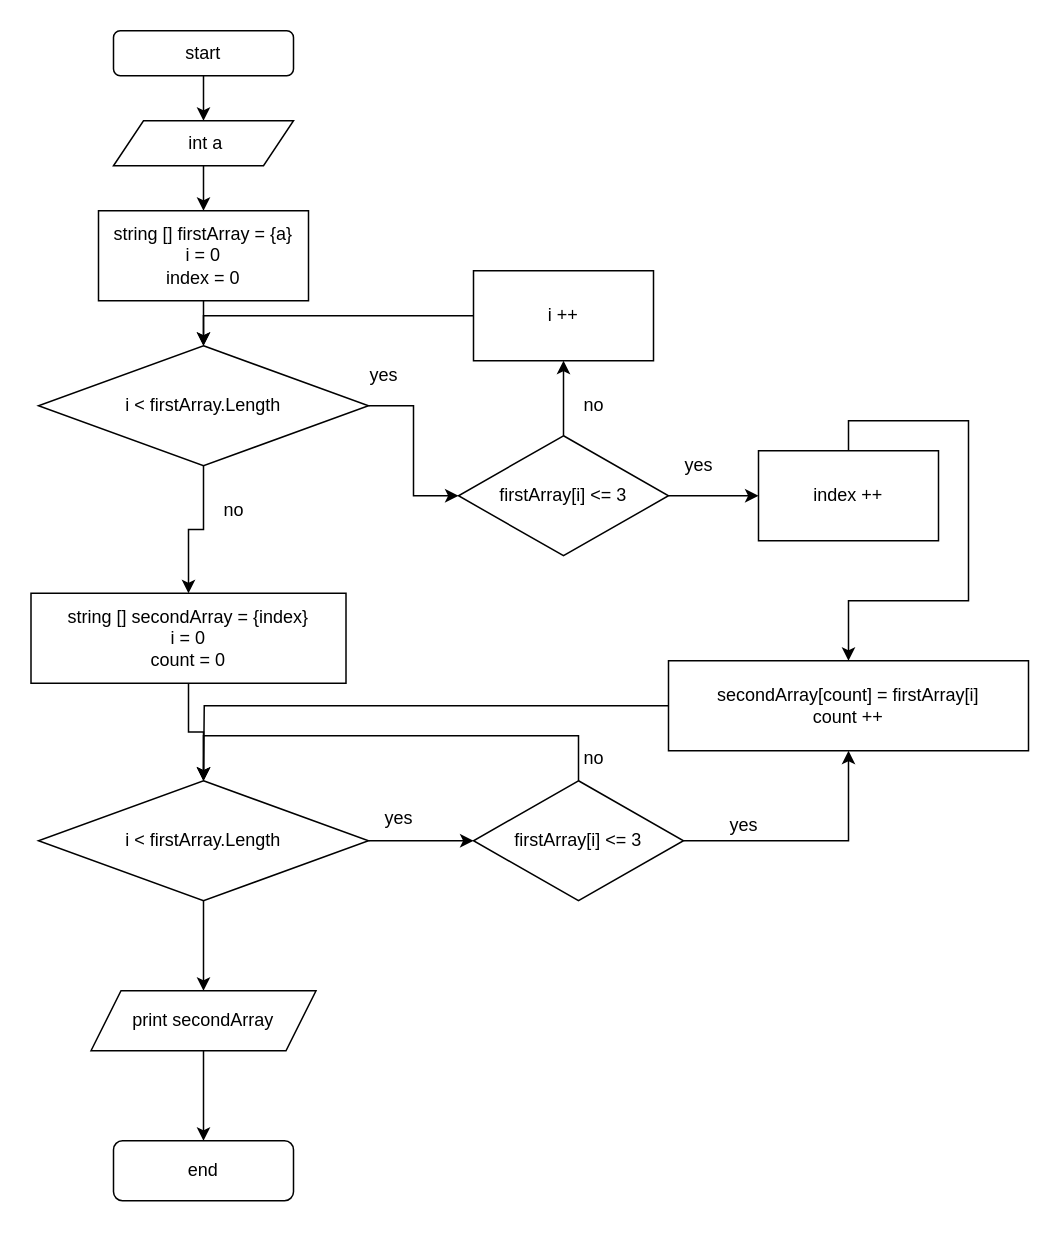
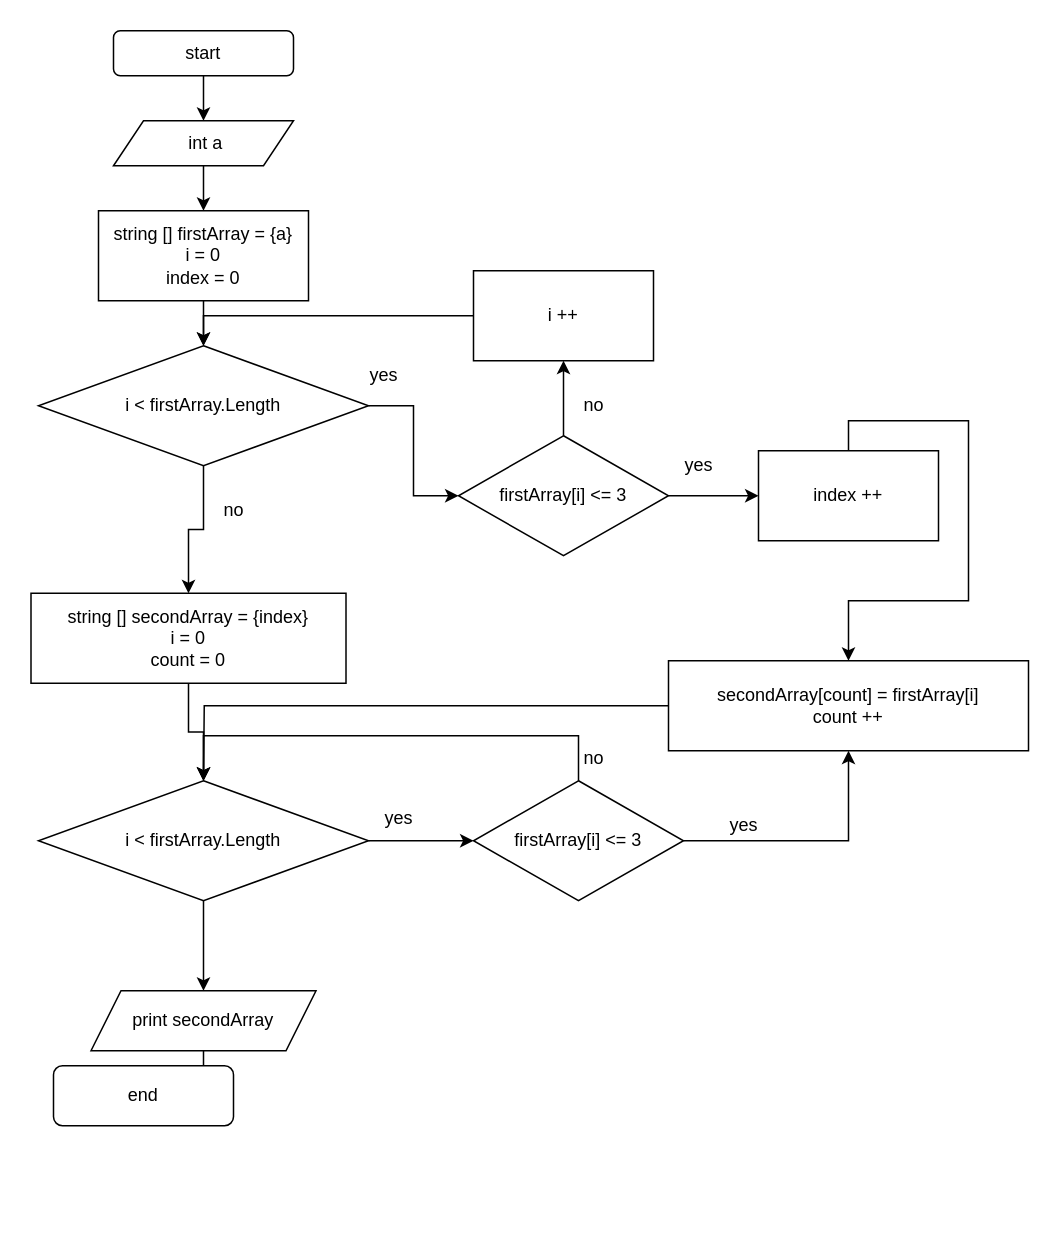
  <mxCell id="0" />
  <mxCell id="1" parent="0" />
  <mxCell id="2" value="" style="edgeStyle=orthogonalEdgeStyle;rounded=0;orthogonalLoop=1;jettySize=auto;html=1;" edge="1" parent="1" source="3" target="5"><mxGeometry relative="1" as="geometry" /></mxCell>
  <mxCell id="3" value="start" style="rounded=1;whiteSpace=wrap;html=1;" vertex="1" parent="1"><mxGeometry x="75" y="20" width="120" height="30" as="geometry" /></mxCell>
  <mxCell id="4" value="" style="edgeStyle=orthogonalEdgeStyle;rounded=0;orthogonalLoop=1;jettySize=auto;html=1;" edge="1" parent="1" source="5" target="7"><mxGeometry relative="1" as="geometry" /></mxCell>
  <mxCell id="5" value="&amp;nbsp;int a" style="shape=parallelogram;perimeter=parallelogramPerimeter;whiteSpace=wrap;html=1;fixedSize=1;" vertex="1" parent="1"><mxGeometry x="75" y="80" width="120" height="30" as="geometry" /></mxCell>
  <mxCell id="6" value="" style="edgeStyle=orthogonalEdgeStyle;rounded=0;orthogonalLoop=1;jettySize=auto;html=1;" edge="1" parent="1" source="7" target="13"><mxGeometry relative="1" as="geometry" /></mxCell>
  <mxCell id="7" value="string [] firstArray = {a}&lt;br&gt;i = 0&lt;br&gt;index = 0" style="rounded=0;whiteSpace=wrap;html=1;" vertex="1" parent="1"><mxGeometry x="65" y="140" width="140" height="60" as="geometry" /></mxCell>
  <mxCell id="8" value="" style="edgeStyle=orthogonalEdgeStyle;rounded=0;orthogonalLoop=1;jettySize=auto;html=1;" edge="1" parent="1" source="10" target="15"><mxGeometry relative="1" as="geometry" /></mxCell>
  <mxCell id="9" style="edgeStyle=orthogonalEdgeStyle;rounded=0;orthogonalLoop=1;jettySize=auto;html=1;exitX=0.5;exitY=0;exitDx=0;exitDy=0;entryX=0.5;entryY=1;entryDx=0;entryDy=0;" edge="1" parent="1" source="10" target="17"><mxGeometry relative="1" as="geometry" /></mxCell>
  <mxCell id="10" value="firstArray[i] &amp;lt;= 3" style="rhombus;whiteSpace=wrap;html=1;" vertex="1" parent="1"><mxGeometry x="305" y="290" width="140" height="80" as="geometry" /></mxCell>
  <mxCell id="11" style="edgeStyle=orthogonalEdgeStyle;rounded=0;orthogonalLoop=1;jettySize=auto;html=1;exitX=1;exitY=0.5;exitDx=0;exitDy=0;entryX=0;entryY=0.5;entryDx=0;entryDy=0;" edge="1" parent="1" source="13" target="10"><mxGeometry relative="1" as="geometry"><Array as="points"><mxPoint x="275" y="270" /><mxPoint x="275" y="330" /></Array></mxGeometry></mxCell>
  <mxCell id="12" value="" style="edgeStyle=orthogonalEdgeStyle;rounded=0;orthogonalLoop=1;jettySize=auto;html=1;" edge="1" parent="1" source="13" target="22"><mxGeometry relative="1" as="geometry" /></mxCell>
  <mxCell id="13" value="i &amp;lt; firstArray.Length" style="rhombus;whiteSpace=wrap;html=1;" vertex="1" parent="1"><mxGeometry x="25" y="230" width="220" height="80" as="geometry" /></mxCell>
  <mxCell id="14" style="edgeStyle=orthogonalEdgeStyle;rounded=0;orthogonalLoop=1;jettySize=auto;html=1;exitX=0.5;exitY=0;exitDx=0;exitDy=0;" edge="1" parent="1" source="15" target="32"><mxGeometry relative="1" as="geometry" /></mxCell>
  <mxCell id="15" value="index ++" style="whiteSpace=wrap;html=1;" vertex="1" parent="1"><mxGeometry x="505" y="300" width="120" height="60" as="geometry" /></mxCell>
  <mxCell id="16" style="edgeStyle=orthogonalEdgeStyle;rounded=0;orthogonalLoop=1;jettySize=auto;html=1;exitX=0;exitY=0.5;exitDx=0;exitDy=0;entryX=0.5;entryY=0;entryDx=0;entryDy=0;" edge="1" parent="1" source="17" target="13"><mxGeometry relative="1" as="geometry" /></mxCell>
  <mxCell id="17" value="i ++" style="rounded=0;whiteSpace=wrap;html=1;" vertex="1" parent="1"><mxGeometry x="315" y="180" width="120" height="60" as="geometry" /></mxCell>
  <mxCell id="18" value="yes" style="text;html=1;align=center;verticalAlign=middle;resizable=0;points=[];autosize=1;strokeColor=none;fillColor=none;" vertex="1" parent="1"><mxGeometry x="445" y="295" width="40" height="30" as="geometry" /></mxCell>
  <mxCell id="19" value="no" style="text;html=1;align=center;verticalAlign=middle;resizable=0;points=[];autosize=1;strokeColor=none;fillColor=none;" vertex="1" parent="1"><mxGeometry x="375" y="255" width="40" height="30" as="geometry" /></mxCell>
  <mxCell id="20" value="yes" style="text;html=1;align=center;verticalAlign=middle;resizable=0;points=[];autosize=1;strokeColor=none;fillColor=none;" vertex="1" parent="1"><mxGeometry x="235" y="235" width="40" height="30" as="geometry" /></mxCell>
  <mxCell id="21" value="" style="edgeStyle=orthogonalEdgeStyle;rounded=0;orthogonalLoop=1;jettySize=auto;html=1;" edge="1" parent="1" source="22" target="26"><mxGeometry relative="1" as="geometry" /></mxCell>
  <mxCell id="22" value="string [] secondArray = {index}&lt;br&gt;i = 0&lt;br&gt;count = 0" style="rounded=0;whiteSpace=wrap;html=1;" vertex="1" parent="1"><mxGeometry x="20" y="395" width="210" height="60" as="geometry" /></mxCell>
  <mxCell id="23" value="no" style="text;html=1;align=center;verticalAlign=middle;resizable=0;points=[];autosize=1;strokeColor=none;fillColor=none;" vertex="1" parent="1"><mxGeometry x="135" y="325" width="40" height="30" as="geometry" /></mxCell>
  <mxCell id="24" value="" style="edgeStyle=orthogonalEdgeStyle;rounded=0;orthogonalLoop=1;jettySize=auto;html=1;" edge="1" parent="1" source="26" target="29"><mxGeometry relative="1" as="geometry" /></mxCell>
  <mxCell id="25" value="" style="edgeStyle=orthogonalEdgeStyle;rounded=0;orthogonalLoop=1;jettySize=auto;html=1;" edge="1" parent="1" source="26" target="36"><mxGeometry relative="1" as="geometry" /></mxCell>
  <mxCell id="26" value="i &amp;lt; firstArray.Length" style="rhombus;whiteSpace=wrap;html=1;" vertex="1" parent="1"><mxGeometry x="25" y="520" width="220" height="80" as="geometry" /></mxCell>
  <mxCell id="27" style="edgeStyle=orthogonalEdgeStyle;rounded=0;orthogonalLoop=1;jettySize=auto;html=1;exitX=0.5;exitY=0;exitDx=0;exitDy=0;entryX=0.5;entryY=0;entryDx=0;entryDy=0;" edge="1" parent="1" source="29" target="26"><mxGeometry relative="1" as="geometry"><Array as="points"><mxPoint x="385" y="490" /><mxPoint x="135" y="490" /></Array></mxGeometry></mxCell>
  <mxCell id="28" style="edgeStyle=orthogonalEdgeStyle;rounded=0;orthogonalLoop=1;jettySize=auto;html=1;entryX=0.5;entryY=1;entryDx=0;entryDy=0;" edge="1" parent="1" source="29" target="32"><mxGeometry relative="1" as="geometry"><Array as="points"><mxPoint x="565" y="560" /></Array></mxGeometry></mxCell>
  <mxCell id="29" value="firstArray[i] &amp;lt;= 3" style="rhombus;whiteSpace=wrap;html=1;" vertex="1" parent="1"><mxGeometry x="315" y="520" width="140" height="80" as="geometry" /></mxCell>
  <mxCell id="30" value="yes" style="text;html=1;align=center;verticalAlign=middle;resizable=0;points=[];autosize=1;strokeColor=none;fillColor=none;" vertex="1" parent="1"><mxGeometry x="245" y="530" width="40" height="30" as="geometry" /></mxCell>
  <mxCell id="31" style="edgeStyle=orthogonalEdgeStyle;rounded=0;orthogonalLoop=1;jettySize=auto;html=1;exitX=0;exitY=0.5;exitDx=0;exitDy=0;" edge="1" parent="1" source="32"><mxGeometry relative="1" as="geometry"><mxPoint x="135" y="520" as="targetPoint" /></mxGeometry></mxCell>
  <mxCell id="32" value="secondArray[count] = firstArray[i]&lt;br&gt;count ++" style="rounded=0;whiteSpace=wrap;html=1;" vertex="1" parent="1"><mxGeometry x="445" y="440" width="240" height="60" as="geometry" /></mxCell>
  <mxCell id="33" value="no" style="text;html=1;align=center;verticalAlign=middle;resizable=0;points=[];autosize=1;strokeColor=none;fillColor=none;" vertex="1" parent="1"><mxGeometry x="375" y="490" width="40" height="30" as="geometry" /></mxCell>
  <mxCell id="34" value="yes" style="text;html=1;align=center;verticalAlign=middle;resizable=0;points=[];autosize=1;strokeColor=none;fillColor=none;" vertex="1" parent="1"><mxGeometry x="475" y="535" width="40" height="30" as="geometry" /></mxCell>
  <mxCell id="35" value="" style="edgeStyle=orthogonalEdgeStyle;rounded=0;orthogonalLoop=1;jettySize=auto;html=1;" edge="1" parent="1" source="36" target="37"><mxGeometry relative="1" as="geometry" /></mxCell>
  <mxCell id="36" value="print secondArray" style="shape=parallelogram;perimeter=parallelogramPerimeter;whiteSpace=wrap;html=1;fixedSize=1;" vertex="1" parent="1"><mxGeometry x="60" y="660" width="150" height="40" as="geometry" /></mxCell>
- <mxCell id="37" value="end&lt;br&gt;" style="rounded=1;whiteSpace=wrap;html=1;" vertex="1" parent="1"><mxGeometry x="75" y="760" width="120" height="40" as="geometry" /></mxCell>
+ <mxCell id="37" value="end&lt;br&gt;" style="rounded=1;whiteSpace=wrap;html=1;" vertex="1" parent="1"><mxGeometry x="35" y="710" width="120" height="40" as="geometry" /></mxCell>
